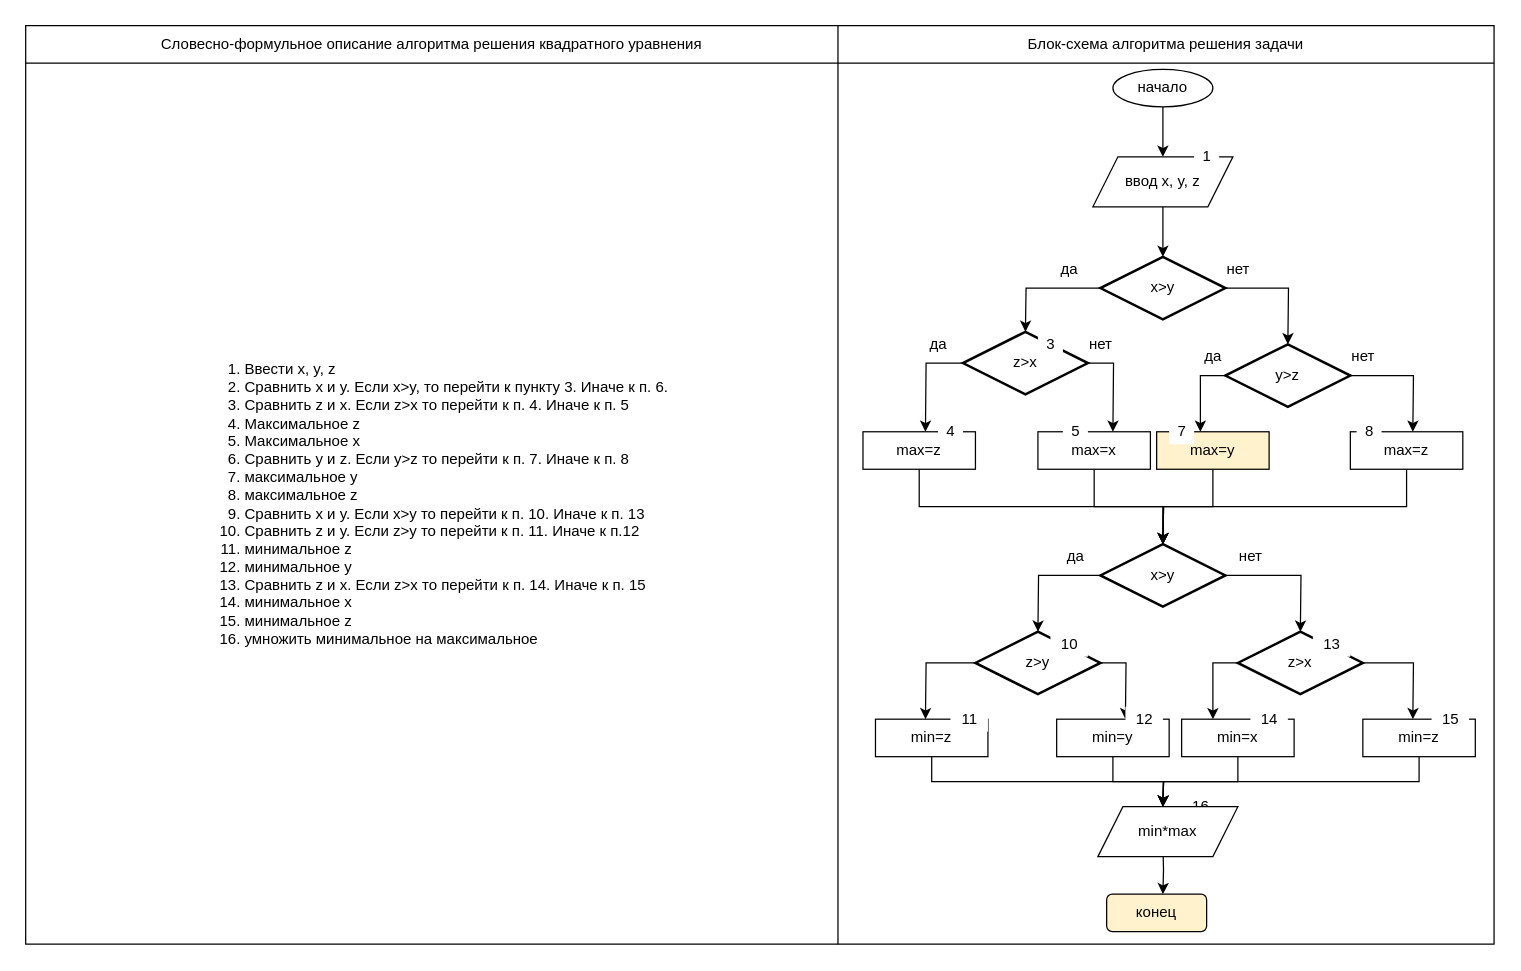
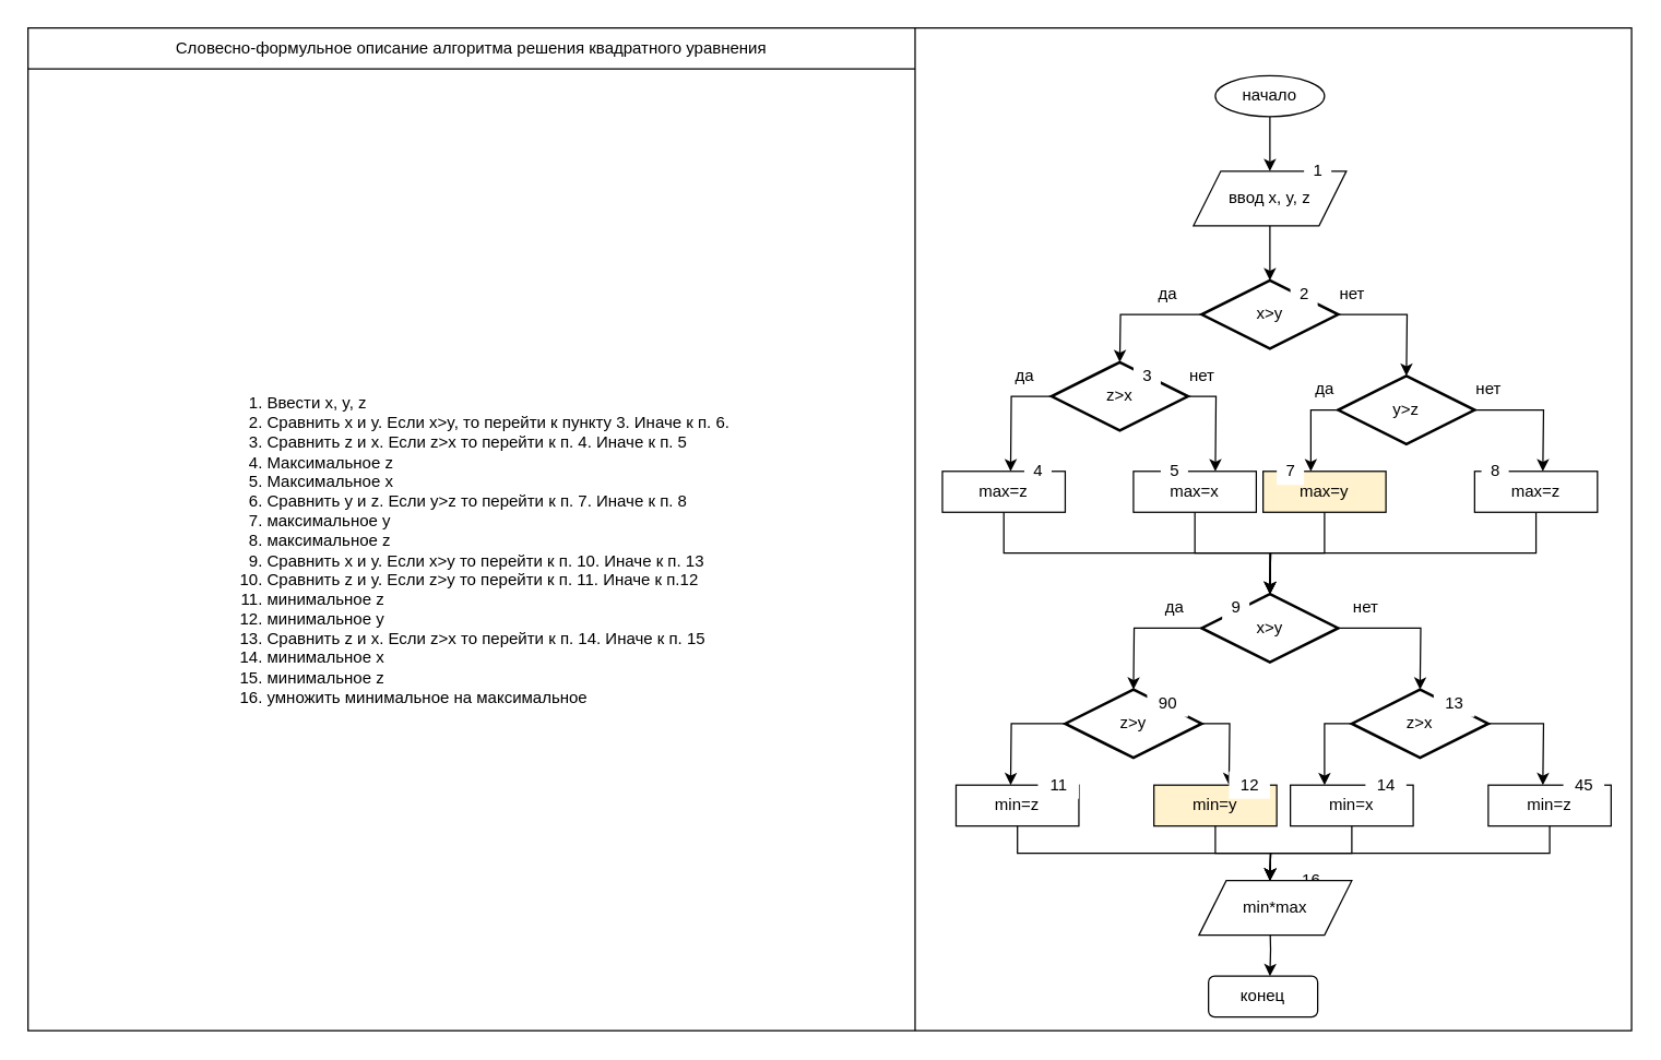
  <mxCell id="0" />
  <mxCell id="1" parent="0" />
  <mxCell id="2" value="" style="shape=table;startSize=0;container=1;collapsible=0;childLayout=tableLayout;" vertex="1" parent="1"><mxGeometry x="20" y="20" width="1175" height="735" as="geometry" /></mxCell>
  <mxCell id="3" value="" style="shape=partialRectangle;collapsible=0;dropTarget=0;pointerEvents=0;fillColor=none;top=0;left=0;bottom=0;right=0;points=[[0,0.5],[1,0.5]];portConstraint=eastwest;" vertex="1" parent="2"><mxGeometry width="1175" height="30" as="geometry" /></mxCell>
  <mxCell id="4" value="Словесно-формульное описание алгоритма решения квадратного уравнения" style="shape=partialRectangle;html=1;whiteSpace=wrap;connectable=0;overflow=hidden;fillColor=none;top=0;left=0;bottom=0;right=0;pointerEvents=1;" vertex="1" parent="3"><mxGeometry width="650" height="30" as="geometry" /></mxCell>
- <mxCell id="5" value="Блок-схема алгоритма решения задачи" style="shape=partialRectangle;html=1;whiteSpace=wrap;connectable=0;overflow=hidden;fillColor=none;top=0;left=0;bottom=0;right=0;pointerEvents=1;" vertex="1" parent="3"><mxGeometry x="650" width="525" height="30" as="geometry" /></mxCell>
  <mxCell id="6" value="" style="shape=partialRectangle;collapsible=0;dropTarget=0;pointerEvents=0;fillColor=none;top=0;left=0;bottom=0;right=0;points=[[0,0.5],[1,0.5]];portConstraint=eastwest;" vertex="1" parent="2"><mxGeometry y="30" width="1175" height="705" as="geometry" /></mxCell>
  <mxCell id="7" value="&lt;div align=&quot;left&quot;&gt;&lt;ol&gt;&lt;li&gt;Ввести x, y, z&lt;/li&gt;&lt;li&gt;Сравнить x и y. Если x&amp;gt;y, то перейти к пункту 3. Иначе к п. 6.&lt;/li&gt;&lt;li&gt;Сравнить z и x. Если z&amp;gt;x то перейти к п. 4. Иначе к п. 5&lt;/li&gt;&lt;li&gt;Максимальное z&lt;/li&gt;&lt;li&gt;Максимальное x&lt;/li&gt;&lt;li&gt;Сравнить y и z. Если y&amp;gt;z то перейти к п. 7. Иначе к п. 8&lt;/li&gt;&lt;li&gt;максимальное y&lt;/li&gt;&lt;li&gt;максимальное z&lt;/li&gt;&lt;li&gt;Сравнить x и y. Если x&amp;gt;y то перейти к п. 10. Иначе к п. 13&lt;/li&gt;&lt;li&gt;Сравнить z и y. Если z&amp;gt;y то перейти к п. 11. Иначе к п.12&lt;/li&gt;&lt;li&gt;минимальное z&lt;/li&gt;&lt;li&gt;минимальное y&lt;/li&gt;&lt;li&gt;Сравнить z и x. Если z&amp;gt;x то перейти к п. 14. Иначе к п. 15&lt;/li&gt;&lt;li&gt;минимальное x&lt;/li&gt;&lt;li&gt;минимальное z&lt;/li&gt;&lt;li&gt;умножить минимальное на максимальное&lt;br&gt;&lt;/li&gt;&lt;/ol&gt;&lt;/div&gt;" style="shape=partialRectangle;html=1;whiteSpace=wrap;connectable=0;overflow=hidden;fillColor=none;top=0;left=0;bottom=0;right=0;pointerEvents=1;" vertex="1" parent="6"><mxGeometry width="650" height="705" as="geometry" /></mxCell>
  <mxCell id="8" value="" style="shape=partialRectangle;html=1;whiteSpace=wrap;connectable=0;overflow=hidden;fillColor=none;top=0;left=0;bottom=0;right=0;pointerEvents=1;" vertex="1" parent="6"><mxGeometry x="650" width="525" height="705" as="geometry" /></mxCell>
  <mxCell id="9" style="edgeStyle=orthogonalEdgeStyle;rounded=0;orthogonalLoop=1;jettySize=auto;html=1;exitX=0.5;exitY=1;exitDx=0;exitDy=0;" edge="1" parent="1" source="10"><mxGeometry relative="1" as="geometry"><mxPoint x="930" y="125" as="targetPoint" /></mxGeometry></mxCell>
  <mxCell id="10" value="начало" style="ellipse;whiteSpace=wrap;html=1;" vertex="1" parent="1"><mxGeometry x="890" y="55" width="80" height="30" as="geometry" /></mxCell>
  <mxCell id="11" style="edgeStyle=orthogonalEdgeStyle;rounded=0;orthogonalLoop=1;jettySize=auto;html=1;exitX=0.5;exitY=1;exitDx=0;exitDy=0;" edge="1" parent="1" source="12"><mxGeometry relative="1" as="geometry"><mxPoint x="930" y="205" as="targetPoint" /></mxGeometry></mxCell>
  <mxCell id="12" value="ввод x, y, z" style="shape=parallelogram;perimeter=parallelogramPerimeter;whiteSpace=wrap;html=1;fixedSize=1;" vertex="1" parent="1"><mxGeometry x="874" y="125" width="112" height="40" as="geometry" /></mxCell>
  <mxCell id="13" style="edgeStyle=orthogonalEdgeStyle;rounded=0;orthogonalLoop=1;jettySize=auto;html=1;exitX=1;exitY=0.5;exitDx=0;exitDy=0;exitPerimeter=0;" edge="1" parent="1" source="15"><mxGeometry relative="1" as="geometry"><mxPoint x="1030" y="275" as="targetPoint" /></mxGeometry></mxCell>
  <mxCell id="14" style="edgeStyle=orthogonalEdgeStyle;rounded=0;orthogonalLoop=1;jettySize=auto;html=1;exitX=0;exitY=0.5;exitDx=0;exitDy=0;exitPerimeter=0;" edge="1" parent="1" source="15"><mxGeometry relative="1" as="geometry"><mxPoint x="820" y="265" as="targetPoint" /></mxGeometry></mxCell>
  <mxCell id="15" value="x&amp;gt;y" style="strokeWidth=2;html=1;shape=mxgraph.flowchart.decision;whiteSpace=wrap;fontFamily=Helvetica;" vertex="1" parent="1"><mxGeometry x="880" y="205" width="100" height="50" as="geometry" /></mxCell>
  <mxCell id="16" value="нет" style="text;html=1;align=center;verticalAlign=middle;resizable=0;points=[];autosize=1;strokeColor=none;fillColor=none;" vertex="1" parent="1"><mxGeometry x="975" y="205" width="30" height="20" as="geometry" /></mxCell>
  <mxCell id="17" value="да" style="text;html=1;align=center;verticalAlign=middle;resizable=0;points=[];autosize=1;strokeColor=none;fillColor=none;" vertex="1" parent="1"><mxGeometry x="840" y="205" width="30" height="20" as="geometry" /></mxCell>
  <mxCell id="18" style="edgeStyle=orthogonalEdgeStyle;rounded=0;orthogonalLoop=1;jettySize=auto;html=1;exitX=1;exitY=0.5;exitDx=0;exitDy=0;exitPerimeter=0;" edge="1" parent="1" source="20"><mxGeometry relative="1" as="geometry"><mxPoint x="1130" y="345" as="targetPoint" /></mxGeometry></mxCell>
  <mxCell id="19" style="edgeStyle=orthogonalEdgeStyle;rounded=0;orthogonalLoop=1;jettySize=auto;html=1;exitX=0;exitY=0.5;exitDx=0;exitDy=0;exitPerimeter=0;" edge="1" parent="1" source="20"><mxGeometry relative="1" as="geometry"><mxPoint x="960" y="345" as="targetPoint" /></mxGeometry></mxCell>
  <mxCell id="20" value="y&amp;gt;z" style="strokeWidth=2;html=1;shape=mxgraph.flowchart.decision;whiteSpace=wrap;fontFamily=Helvetica;" vertex="1" parent="1"><mxGeometry x="980" y="275" width="100" height="50" as="geometry" /></mxCell>
  <mxCell id="21" style="edgeStyle=orthogonalEdgeStyle;rounded=0;orthogonalLoop=1;jettySize=auto;html=1;exitX=1;exitY=0.5;exitDx=0;exitDy=0;exitPerimeter=0;" edge="1" parent="1" source="23"><mxGeometry relative="1" as="geometry"><mxPoint x="890" y="345" as="targetPoint" /></mxGeometry></mxCell>
  <mxCell id="22" style="edgeStyle=orthogonalEdgeStyle;rounded=0;orthogonalLoop=1;jettySize=auto;html=1;exitX=0;exitY=0.5;exitDx=0;exitDy=0;exitPerimeter=0;" edge="1" parent="1" source="23"><mxGeometry relative="1" as="geometry"><mxPoint x="740" y="345" as="targetPoint" /></mxGeometry></mxCell>
  <mxCell id="23" value="z&amp;gt;x" style="strokeWidth=2;html=1;shape=mxgraph.flowchart.decision;whiteSpace=wrap;fontFamily=Helvetica;" vertex="1" parent="1"><mxGeometry x="770" y="265" width="100" height="50" as="geometry" /></mxCell>
  <mxCell id="24" value="нет" style="text;html=1;align=center;verticalAlign=middle;resizable=0;points=[];autosize=1;strokeColor=none;fillColor=none;" vertex="1" parent="1"><mxGeometry x="1075" y="275" width="30" height="20" as="geometry" /></mxCell>
  <mxCell id="25" value="да" style="text;html=1;align=center;verticalAlign=middle;resizable=0;points=[];autosize=1;strokeColor=none;fillColor=none;" vertex="1" parent="1"><mxGeometry x="955" y="275" width="30" height="20" as="geometry" /></mxCell>
  <mxCell id="26" value="нет" style="text;html=1;align=center;verticalAlign=middle;resizable=0;points=[];autosize=1;strokeColor=none;fillColor=none;" vertex="1" parent="1"><mxGeometry x="865" y="265" width="30" height="20" as="geometry" /></mxCell>
  <mxCell id="27" value="да" style="text;html=1;align=center;verticalAlign=middle;resizable=0;points=[];autosize=1;strokeColor=none;fillColor=none;" vertex="1" parent="1"><mxGeometry x="735" y="265" width="30" height="20" as="geometry" /></mxCell>
  <mxCell id="28" style="edgeStyle=orthogonalEdgeStyle;rounded=0;orthogonalLoop=1;jettySize=auto;html=1;exitX=0.5;exitY=1;exitDx=0;exitDy=0;" edge="1" parent="1" source="29"><mxGeometry relative="1" as="geometry"><mxPoint x="930" y="435" as="targetPoint" /></mxGeometry></mxCell>
  <mxCell id="29" value="max=z" style="rounded=0;whiteSpace=wrap;html=1;" vertex="1" parent="1"><mxGeometry x="1080" y="345" width="90" height="30" as="geometry" /></mxCell>
  <mxCell id="30" style="edgeStyle=orthogonalEdgeStyle;rounded=0;orthogonalLoop=1;jettySize=auto;html=1;exitX=0.5;exitY=1;exitDx=0;exitDy=0;" edge="1" parent="1" source="31"><mxGeometry relative="1" as="geometry"><mxPoint x="930" y="435" as="targetPoint" /></mxGeometry></mxCell>
  <mxCell id="31" value="max=y" style="rounded=0;whiteSpace=wrap;html=1;fillColor=#fff2cc;" vertex="1" parent="1"><mxGeometry x="925" y="345" width="90" height="30" as="geometry" /></mxCell>
  <mxCell id="32" style="edgeStyle=orthogonalEdgeStyle;rounded=0;orthogonalLoop=1;jettySize=auto;html=1;exitX=0.5;exitY=1;exitDx=0;exitDy=0;" edge="1" parent="1" source="33"><mxGeometry relative="1" as="geometry"><mxPoint x="930" y="435" as="targetPoint" /></mxGeometry></mxCell>
  <mxCell id="33" value="max=x" style="rounded=0;whiteSpace=wrap;html=1;" vertex="1" parent="1"><mxGeometry x="830" y="345" width="90" height="30" as="geometry" /></mxCell>
  <mxCell id="34" style="edgeStyle=orthogonalEdgeStyle;rounded=0;orthogonalLoop=1;jettySize=auto;html=1;exitX=0.5;exitY=1;exitDx=0;exitDy=0;entryX=0.5;entryY=0;entryDx=0;entryDy=0;entryPerimeter=0;" edge="1" parent="1" source="35" target="38"><mxGeometry relative="1" as="geometry" /></mxCell>
  <mxCell id="35" value="max=z" style="rounded=0;whiteSpace=wrap;html=1;" vertex="1" parent="1"><mxGeometry x="690" y="345" width="90" height="30" as="geometry" /></mxCell>
  <mxCell id="36" style="edgeStyle=orthogonalEdgeStyle;rounded=0;orthogonalLoop=1;jettySize=auto;html=1;exitX=1;exitY=0.5;exitDx=0;exitDy=0;exitPerimeter=0;" edge="1" parent="1" source="38"><mxGeometry relative="1" as="geometry"><mxPoint x="1040" y="505" as="targetPoint" /></mxGeometry></mxCell>
  <mxCell id="37" style="edgeStyle=orthogonalEdgeStyle;rounded=0;orthogonalLoop=1;jettySize=auto;html=1;exitX=0;exitY=0.5;exitDx=0;exitDy=0;exitPerimeter=0;" edge="1" parent="1" source="38"><mxGeometry relative="1" as="geometry"><mxPoint x="830" y="505" as="targetPoint" /></mxGeometry></mxCell>
  <mxCell id="38" value="x&amp;gt;y" style="strokeWidth=2;html=1;shape=mxgraph.flowchart.decision;whiteSpace=wrap;fontFamily=Helvetica;" vertex="1" parent="1"><mxGeometry x="880" y="435" width="100" height="50" as="geometry" /></mxCell>
  <mxCell id="39" value="нет" style="text;html=1;align=center;verticalAlign=middle;resizable=0;points=[];autosize=1;strokeColor=none;fillColor=none;" vertex="1" parent="1"><mxGeometry x="985" y="435" width="30" height="20" as="geometry" /></mxCell>
  <mxCell id="40" value="да" style="text;html=1;align=center;verticalAlign=middle;resizable=0;points=[];autosize=1;strokeColor=none;fillColor=none;" vertex="1" parent="1"><mxGeometry x="845" y="435" width="30" height="20" as="geometry" /></mxCell>
  <mxCell id="41" style="edgeStyle=orthogonalEdgeStyle;rounded=0;orthogonalLoop=1;jettySize=auto;html=1;exitX=1;exitY=0.5;exitDx=0;exitDy=0;exitPerimeter=0;" edge="1" parent="1" source="43"><mxGeometry relative="1" as="geometry"><mxPoint x="1130" y="575" as="targetPoint" /></mxGeometry></mxCell>
  <mxCell id="42" style="edgeStyle=orthogonalEdgeStyle;rounded=0;orthogonalLoop=1;jettySize=auto;html=1;exitX=0;exitY=0.5;exitDx=0;exitDy=0;exitPerimeter=0;" edge="1" parent="1" source="43"><mxGeometry relative="1" as="geometry"><mxPoint x="970" y="575" as="targetPoint" /></mxGeometry></mxCell>
  <mxCell id="43" value="z&amp;gt;x" style="strokeWidth=2;html=1;shape=mxgraph.flowchart.decision;whiteSpace=wrap;fontFamily=Helvetica;" vertex="1" parent="1"><mxGeometry x="990" y="505" width="100" height="50" as="geometry" /></mxCell>
  <mxCell id="44" style="edgeStyle=orthogonalEdgeStyle;rounded=0;orthogonalLoop=1;jettySize=auto;html=1;exitX=1;exitY=0.5;exitDx=0;exitDy=0;exitPerimeter=0;" edge="1" parent="1" source="46"><mxGeometry relative="1" as="geometry"><mxPoint x="900" y="575" as="targetPoint" /></mxGeometry></mxCell>
  <mxCell id="45" style="edgeStyle=orthogonalEdgeStyle;rounded=0;orthogonalLoop=1;jettySize=auto;html=1;exitX=0;exitY=0.5;exitDx=0;exitDy=0;exitPerimeter=0;" edge="1" parent="1" source="46"><mxGeometry relative="1" as="geometry"><mxPoint x="740" y="575" as="targetPoint" /></mxGeometry></mxCell>
  <mxCell id="46" value="z&amp;gt;y" style="strokeWidth=2;html=1;shape=mxgraph.flowchart.decision;whiteSpace=wrap;fontFamily=Helvetica;" vertex="1" parent="1"><mxGeometry x="780" y="505" width="100" height="50" as="geometry" /></mxCell>
  <mxCell id="47" style="edgeStyle=orthogonalEdgeStyle;rounded=0;orthogonalLoop=1;jettySize=auto;html=1;exitX=0.5;exitY=1;exitDx=0;exitDy=0;" edge="1" parent="1" source="48"><mxGeometry relative="1" as="geometry"><mxPoint x="930" y="645" as="targetPoint" /></mxGeometry></mxCell>
  <mxCell id="48" value="min=z" style="rounded=0;whiteSpace=wrap;html=1;" vertex="1" parent="1"><mxGeometry x="700" y="575" width="90" height="30" as="geometry" /></mxCell>
  <mxCell id="49" style="edgeStyle=orthogonalEdgeStyle;rounded=0;orthogonalLoop=1;jettySize=auto;html=1;exitX=0.5;exitY=1;exitDx=0;exitDy=0;" edge="1" parent="1" source="50"><mxGeometry relative="1" as="geometry"><mxPoint x="930" y="645" as="targetPoint" /></mxGeometry></mxCell>
- <mxCell id="50" value="min=y" style="rounded=0;whiteSpace=wrap;html=1;" vertex="1" parent="1"><mxGeometry x="845" y="575" width="90" height="30" as="geometry" /></mxCell>
+ <mxCell id="50" value="min=y" style="rounded=0;whiteSpace=wrap;html=1;fillColor=#fff2cc;" vertex="1" parent="1"><mxGeometry x="845" y="575" width="90" height="30" as="geometry" /></mxCell>
  <mxCell id="51" style="edgeStyle=orthogonalEdgeStyle;rounded=0;orthogonalLoop=1;jettySize=auto;html=1;exitX=0.5;exitY=1;exitDx=0;exitDy=0;" edge="1" parent="1" source="52"><mxGeometry relative="1" as="geometry"><mxPoint x="930" y="645" as="targetPoint" /></mxGeometry></mxCell>
  <mxCell id="52" value="min=x" style="rounded=0;whiteSpace=wrap;html=1;" vertex="1" parent="1"><mxGeometry x="945" y="575" width="90" height="30" as="geometry" /></mxCell>
  <mxCell id="53" style="edgeStyle=orthogonalEdgeStyle;rounded=0;orthogonalLoop=1;jettySize=auto;html=1;exitX=0.5;exitY=1;exitDx=0;exitDy=0;entryX=0.5;entryY=0;entryDx=0;entryDy=0;" edge="1" parent="1" source="54"><mxGeometry relative="1" as="geometry"><mxPoint x="930" y="645" as="targetPoint" /></mxGeometry></mxCell>
  <mxCell id="54" value="min=z" style="rounded=0;whiteSpace=wrap;html=1;" vertex="1" parent="1"><mxGeometry x="1090" y="575" width="90" height="30" as="geometry" /></mxCell>
  <mxCell id="55" style="edgeStyle=orthogonalEdgeStyle;rounded=0;orthogonalLoop=1;jettySize=auto;html=1;exitX=0.5;exitY=1;exitDx=0;exitDy=0;" edge="1" parent="1"><mxGeometry relative="1" as="geometry"><mxPoint x="930" y="715" as="targetPoint" /><mxPoint x="930" y="675" as="sourcePoint" /></mxGeometry></mxCell>
- <mxCell id="56" value="конец" style="rounded=1;whiteSpace=wrap;html=1;fillColor=#fff2cc;" vertex="1" parent="1"><mxGeometry x="885" y="715" width="80" height="30" as="geometry" /></mxCell>
+ <mxCell id="56" value="конец" style="rounded=1;whiteSpace=wrap;html=1;" vertex="1" parent="1"><mxGeometry x="885" y="715" width="80" height="30" as="geometry" /></mxCell>
  <mxCell id="57" value="1" style="text;html=1;align=center;verticalAlign=middle;resizable=0;points=[];autosize=1;strokeColor=none;fillColor=#FFFFFF;" vertex="1" parent="1"><mxGeometry x="955" y="115" width="20" height="20" as="geometry" /></mxCell>
+ <mxCell id="58" value="2" style="text;html=1;align=center;verticalAlign=middle;resizable=0;points=[];autosize=1;strokeColor=none;fillColor=#FFFFFF;" vertex="1" parent="1"><mxGeometry x="945" y="205" width="20" height="20" as="geometry" /></mxCell>
  <mxCell id="59" value="3" style="text;html=1;align=center;verticalAlign=middle;resizable=0;points=[];autosize=1;strokeColor=none;fillColor=#FFFFFF;" vertex="1" parent="1"><mxGeometry x="830" y="265" width="20" height="20" as="geometry" /></mxCell>
  <mxCell id="60" value="4" style="text;html=1;align=center;verticalAlign=middle;resizable=0;points=[];autosize=1;strokeColor=none;fillColor=#FFFFFF;" vertex="1" parent="1"><mxGeometry x="750" y="335" width="20" height="20" as="geometry" /></mxCell>
  <mxCell id="61" value="5" style="text;html=1;align=center;verticalAlign=middle;resizable=0;points=[];autosize=1;strokeColor=none;fillColor=#FFFFFF;" vertex="1" parent="1"><mxGeometry x="850" y="335" width="20" height="20" as="geometry" /></mxCell>
  <mxCell id="62" value="7" style="text;html=1;align=center;verticalAlign=middle;resizable=0;points=[];autosize=1;strokeColor=none;fillColor=#FFFFFF;" vertex="1" parent="1"><mxGeometry x="935" y="335" width="20" height="20" as="geometry" /></mxCell>
  <mxCell id="63" value="8" style="text;html=1;align=center;verticalAlign=middle;resizable=0;points=[];autosize=1;strokeColor=none;fillColor=#FFFFFF;" vertex="1" parent="1"><mxGeometry x="1085" y="335" width="20" height="20" as="geometry" /></mxCell>
- <mxCell id="65" value="10" style="text;html=1;align=center;verticalAlign=middle;resizable=0;points=[];autosize=1;strokeColor=none;fillColor=#FFFFFF;" vertex="1" parent="1"><mxGeometry x="840" y="505" width="30" height="20" as="geometry" /></mxCell>
+ <mxCell id="64" value="9" style="text;html=1;align=center;verticalAlign=middle;resizable=0;points=[];autosize=1;strokeColor=none;fillColor=#FFFFFF;" vertex="1" parent="1"><mxGeometry x="895" y="435" width="20" height="20" as="geometry" /></mxCell>
+ <mxCell id="65" value="90" style="text;html=1;align=center;verticalAlign=middle;resizable=0;points=[];autosize=1;strokeColor=none;fillColor=#FFFFFF;" vertex="1" parent="1"><mxGeometry x="840" y="505" width="30" height="20" as="geometry" /></mxCell>
  <mxCell id="66" value="13" style="text;html=1;align=center;verticalAlign=middle;resizable=0;points=[];autosize=1;strokeColor=none;fillColor=#FFFFFF;" vertex="1" parent="1"><mxGeometry x="1050" y="505" width="30" height="20" as="geometry" /></mxCell>
- <mxCell id="67" value="15" style="text;html=1;align=center;verticalAlign=middle;resizable=0;points=[];autosize=1;strokeColor=none;fillColor=#FFFFFF;" vertex="1" parent="1"><mxGeometry x="1145" y="565" width="30" height="20" as="geometry" /></mxCell>
+ <mxCell id="67" value="45" style="text;html=1;align=center;verticalAlign=middle;resizable=0;points=[];autosize=1;strokeColor=none;fillColor=#FFFFFF;" vertex="1" parent="1"><mxGeometry x="1145" y="565" width="30" height="20" as="geometry" /></mxCell>
  <mxCell id="68" value="14" style="text;html=1;align=center;verticalAlign=middle;resizable=0;points=[];autosize=1;strokeColor=none;fillColor=#FFFFFF;" vertex="1" parent="1"><mxGeometry x="1000" y="565" width="30" height="20" as="geometry" /></mxCell>
  <mxCell id="69" value="12" style="text;html=1;align=center;verticalAlign=middle;resizable=0;points=[];autosize=1;strokeColor=none;fillColor=#FFFFFF;" vertex="1" parent="1"><mxGeometry x="900" y="565" width="30" height="20" as="geometry" /></mxCell>
  <mxCell id="70" value="11" style="text;html=1;align=center;verticalAlign=middle;resizable=0;points=[];autosize=1;strokeColor=none;fillColor=#FFFFFF;" vertex="1" parent="1"><mxGeometry x="760" y="565" width="30" height="20" as="geometry" /></mxCell>
  <mxCell id="71" value="16" style="text;html=1;align=center;verticalAlign=middle;resizable=0;points=[];autosize=1;strokeColor=none;fillColor=#FFFFFF;" vertex="1" parent="1"><mxGeometry x="945" y="635" width="30" height="20" as="geometry" /></mxCell>
  <mxCell id="72" value="min*max" style="shape=parallelogram;perimeter=parallelogramPerimeter;whiteSpace=wrap;html=1;fixedSize=1;" vertex="1" parent="1"><mxGeometry x="878" y="645" width="112" height="40" as="geometry" /></mxCell>
